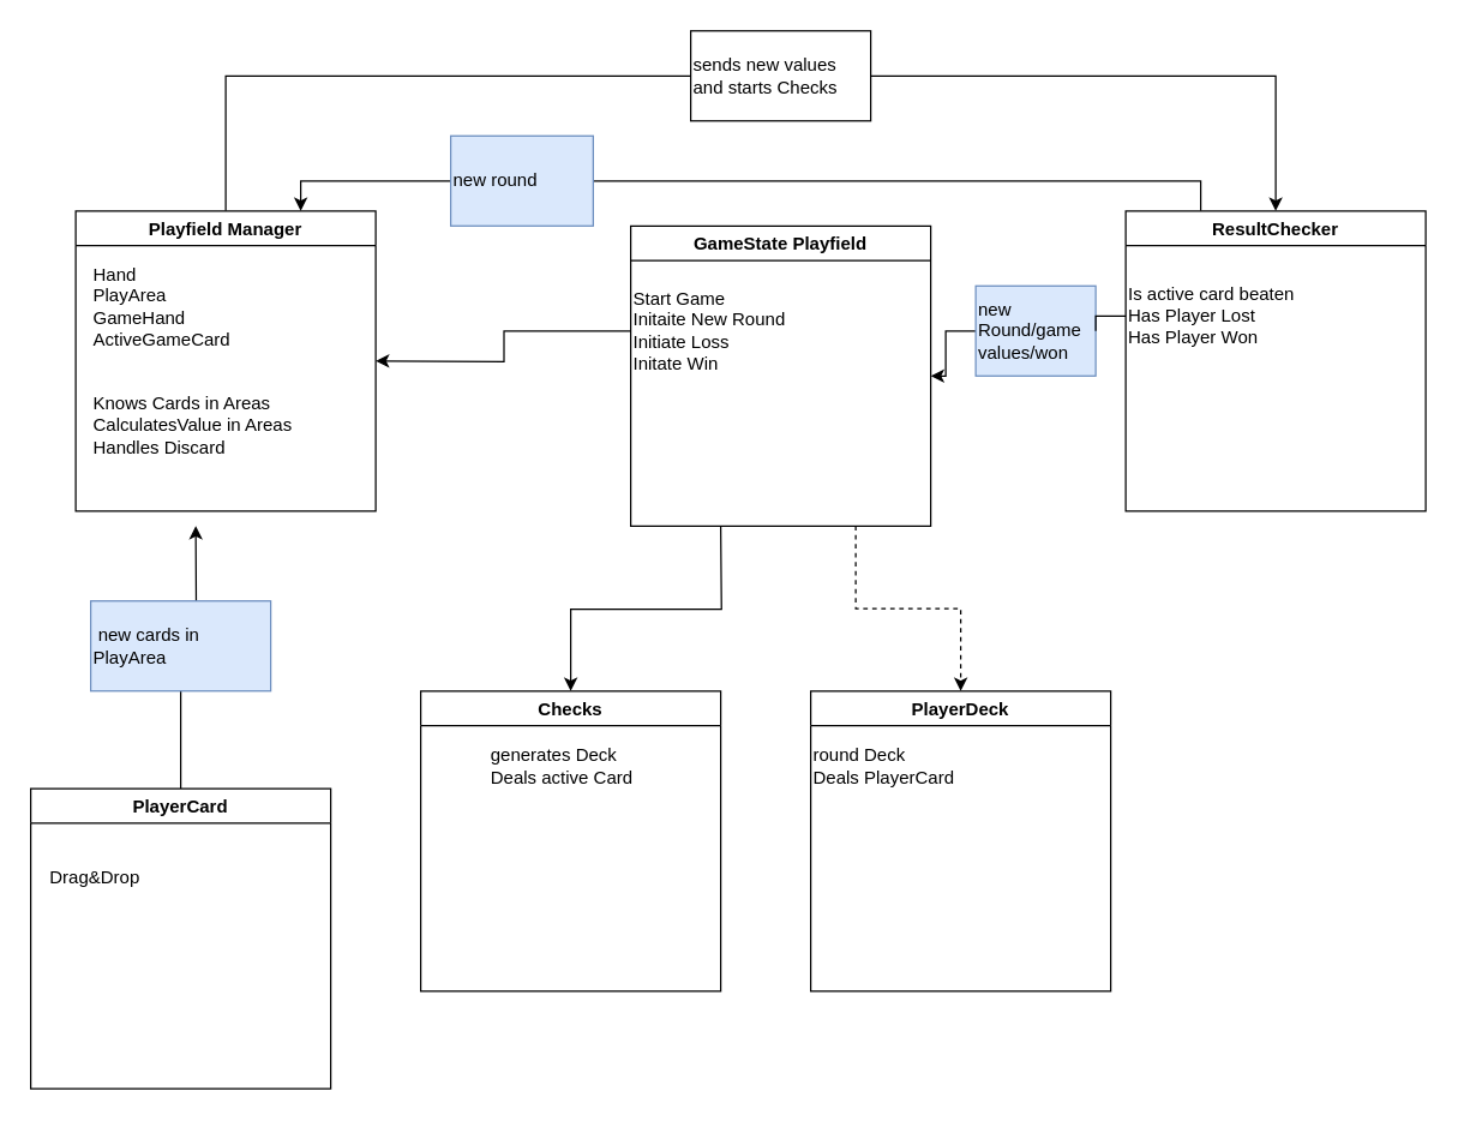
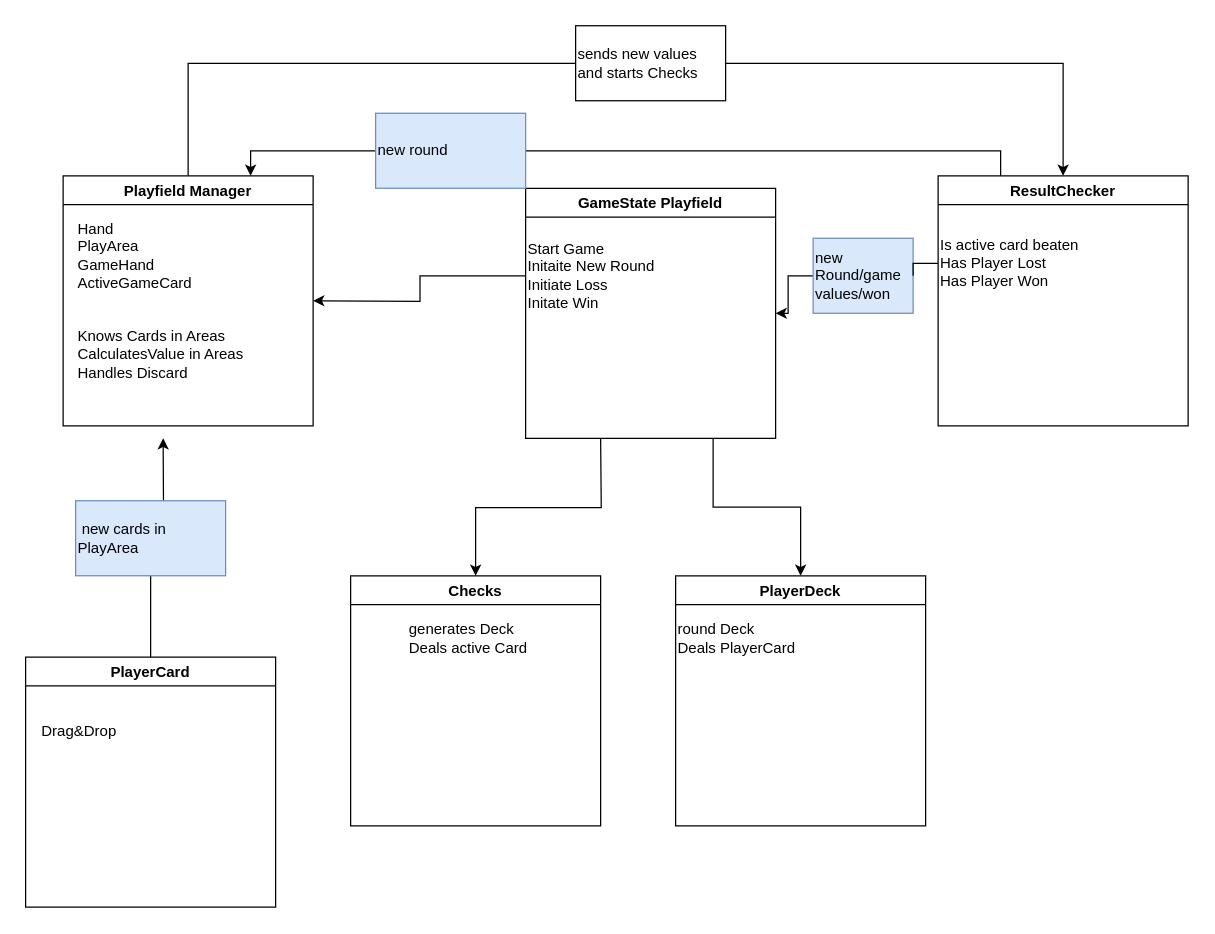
  <mxCell id="0" />
  <mxCell id="1" parent="0" />
  <mxCell id="2" style="edgeStyle=orthogonalEdgeStyle;rounded=0;orthogonalLoop=1;jettySize=auto;html=1;entryX=0.5;entryY=0;entryDx=0;entryDy=0;" edge="1" parent="1" source="3" target="12"><mxGeometry relative="1" as="geometry"><Array as="points"><mxPoint x="150" y="50" /><mxPoint x="850" y="50" /></Array></mxGeometry></mxCell>
  <mxCell id="3" value="Playfield Manager" style="swimlane;" vertex="1" parent="1"><mxGeometry x="50" y="140" width="200" height="200" as="geometry" /></mxCell>
  <mxCell id="4" value="&lt;div&gt;Hand&lt;/div&gt;&lt;div&gt;PlayArea&lt;/div&gt;&lt;div&gt;GameHand&lt;/div&gt;&lt;div&gt;ActiveGameCard&lt;/div&gt;&lt;div&gt;&lt;br&gt;&lt;/div&gt;&lt;div&gt;&lt;br&gt;&lt;/div&gt;&lt;div&gt;Knows Cards in Areas&lt;/div&gt;&lt;div&gt;CalculatesValue in Areas&lt;br&gt;&lt;/div&gt;&lt;div&gt;Handles Discard&lt;br&gt;&lt;/div&gt;" style="text;html=1;align=left;verticalAlign=middle;resizable=0;points=[];autosize=1;strokeColor=none;" vertex="1" parent="3"><mxGeometry x="10" y="35" width="150" height="130" as="geometry" /></mxCell>
  <mxCell id="5" style="edgeStyle=orthogonalEdgeStyle;rounded=0;orthogonalLoop=1;jettySize=auto;html=1;entryX=0.5;entryY=0;entryDx=0;entryDy=0;" edge="1" parent="1" target="9"><mxGeometry relative="1" as="geometry"><mxPoint x="480" y="350" as="sourcePoint" /></mxGeometry></mxCell>
- <mxCell id="6" style="edgeStyle=orthogonalEdgeStyle;rounded=0;orthogonalLoop=1;jettySize=auto;html=1;exitX=0.75;exitY=1;exitDx=0;exitDy=0;entryX=0.5;entryY=0;entryDx=0;entryDy=0;dashed=1;" edge="1" parent="1" source="7" target="10"><mxGeometry relative="1" as="geometry" /></mxCell>
+ <mxCell id="6" style="edgeStyle=orthogonalEdgeStyle;rounded=0;orthogonalLoop=1;jettySize=auto;html=1;exitX=0.75;exitY=1;exitDx=0;exitDy=0;entryX=0.5;entryY=0;entryDx=0;entryDy=0;" edge="1" parent="1" source="7" target="10"><mxGeometry relative="1" as="geometry" /></mxCell>
  <mxCell id="7" value="GameState Playfield" style="swimlane;" vertex="1" parent="1"><mxGeometry x="420" y="150" width="200" height="200" as="geometry" /></mxCell>
  <mxCell id="8" value="&lt;div&gt;Start Game&lt;br&gt;&lt;/div&gt;&lt;div&gt;Initaite New Round&lt;/div&gt;&lt;div&gt;Initiate Loss&lt;/div&gt;&lt;div&gt;Initate Win&lt;br&gt;&lt;/div&gt;" style="text;html=1;strokeColor=none;fillColor=none;align=left;verticalAlign=middle;whiteSpace=wrap;rounded=0;" vertex="1" parent="7"><mxGeometry y="30" width="120" height="80" as="geometry" /></mxCell>
  <mxCell id="9" value="Checks" style="swimlane;" vertex="1" parent="1"><mxGeometry x="280" y="460" width="200" height="200" as="geometry" /></mxCell>
  <mxCell id="10" value="PlayerDeck" style="swimlane;" vertex="1" parent="1"><mxGeometry x="540" y="460" width="200" height="200" as="geometry" /></mxCell>
  <mxCell id="11" style="edgeStyle=orthogonalEdgeStyle;rounded=0;orthogonalLoop=1;jettySize=auto;html=1;exitX=0.25;exitY=0;exitDx=0;exitDy=0;entryX=0.75;entryY=0;entryDx=0;entryDy=0;" edge="1" parent="1" source="12" target="3"><mxGeometry relative="1" as="geometry" /></mxCell>
  <mxCell id="12" value="ResultChecker" style="swimlane;startSize=23;" vertex="1" parent="1"><mxGeometry x="750" y="140" width="200" height="200" as="geometry" /></mxCell>
  <mxCell id="13" value="&lt;div&gt;Is active card beaten&lt;/div&gt;&lt;div&gt;Has Player Lost&lt;/div&gt;&lt;div&gt;Has Player Won&lt;br&gt;&lt;/div&gt;" style="text;html=1;strokeColor=none;fillColor=none;align=left;verticalAlign=middle;whiteSpace=wrap;rounded=0;" vertex="1" parent="12"><mxGeometry y="30" width="120" height="80" as="geometry" /></mxCell>
  <mxCell id="14" style="edgeStyle=orthogonalEdgeStyle;rounded=0;orthogonalLoop=1;jettySize=auto;html=1;" edge="1" parent="1" source="15"><mxGeometry relative="1" as="geometry"><mxPoint x="130" y="350" as="targetPoint" /></mxGeometry></mxCell>
  <mxCell id="15" value="PlayerCard" style="swimlane;" vertex="1" parent="1"><mxGeometry x="20" y="525" width="200" height="200" as="geometry" /></mxCell>
  <mxCell id="16" value="Drag&amp;amp;Drop" style="text;html=1;strokeColor=none;fillColor=none;align=center;verticalAlign=middle;whiteSpace=wrap;rounded=0;" vertex="1" parent="15"><mxGeometry x="23" y="50" width="40" height="20" as="geometry" /></mxCell>
  <mxCell id="17" style="edgeStyle=orthogonalEdgeStyle;rounded=0;orthogonalLoop=1;jettySize=auto;html=1;entryX=1;entryY=0.5;entryDx=0;entryDy=0;startArrow=none;" edge="1" parent="1" source="24" target="7"><mxGeometry relative="1" as="geometry" /></mxCell>
  <mxCell id="18" style="edgeStyle=orthogonalEdgeStyle;rounded=0;orthogonalLoop=1;jettySize=auto;html=1;" edge="1" parent="1" source="8"><mxGeometry relative="1" as="geometry"><mxPoint x="250" y="240" as="targetPoint" /></mxGeometry></mxCell>
  <mxCell id="19" value="sends new values and starts Checks" style="rounded=0;whiteSpace=wrap;html=1;align=left;" vertex="1" parent="1"><mxGeometry x="460" y="20" width="120" height="60" as="geometry" /></mxCell>
  <mxCell id="20" value="&amp;nbsp;new cards in PlayArea" style="rounded=0;whiteSpace=wrap;html=1;align=left;fillColor=#dae8fc;strokeColor=#6c8ebf;" vertex="1" parent="1"><mxGeometry x="60" y="400" width="120" height="60" as="geometry" /></mxCell>
  <mxCell id="21" value="&lt;div&gt;generates Deck&lt;/div&gt;&lt;div&gt;Deals active Card&lt;br&gt;&lt;/div&gt;" style="text;html=1;align=left;verticalAlign=middle;resizable=0;points=[];autosize=1;strokeColor=none;" vertex="1" parent="1"><mxGeometry x="325" y="495" width="110" height="30" as="geometry" /></mxCell>
  <mxCell id="22" value="&lt;div&gt;round Deck&lt;/div&gt;&lt;div&gt;Deals PlayerCard&lt;br&gt;&lt;/div&gt;" style="text;html=1;align=left;verticalAlign=middle;resizable=0;points=[];autosize=1;strokeColor=none;" vertex="1" parent="1"><mxGeometry x="540" y="495" width="110" height="30" as="geometry" /></mxCell>
- <mxCell id="23" value="new round" style="rounded=0;whiteSpace=wrap;html=1;align=left;fillColor=#dae8fc;strokeColor=#6c8ebf;" vertex="1" parent="1"><mxGeometry x="300" y="90" width="95" height="60" as="geometry" /></mxCell>
+ <mxCell id="23" value="new round" style="rounded=0;whiteSpace=wrap;html=1;align=left;fillColor=#dae8fc;strokeColor=#6c8ebf;" vertex="1" parent="1"><mxGeometry x="300" y="90" width="120" height="60" as="geometry" /></mxCell>
  <mxCell id="24" value="new Round/game values/won" style="rounded=0;whiteSpace=wrap;html=1;align=left;fillColor=#dae8fc;strokeColor=#6c8ebf;" vertex="1" parent="1"><mxGeometry x="650" y="190" width="80" height="60" as="geometry" /></mxCell>
  <mxCell id="25" value="" style="edgeStyle=orthogonalEdgeStyle;rounded=0;orthogonalLoop=1;jettySize=auto;html=1;entryX=1;entryY=0.5;entryDx=0;entryDy=0;endArrow=none;" edge="1" parent="1" source="13" target="24"><mxGeometry relative="1" as="geometry"><mxPoint x="750" y="210" as="sourcePoint" /><mxPoint x="620" y="250" as="targetPoint" /></mxGeometry></mxCell>
